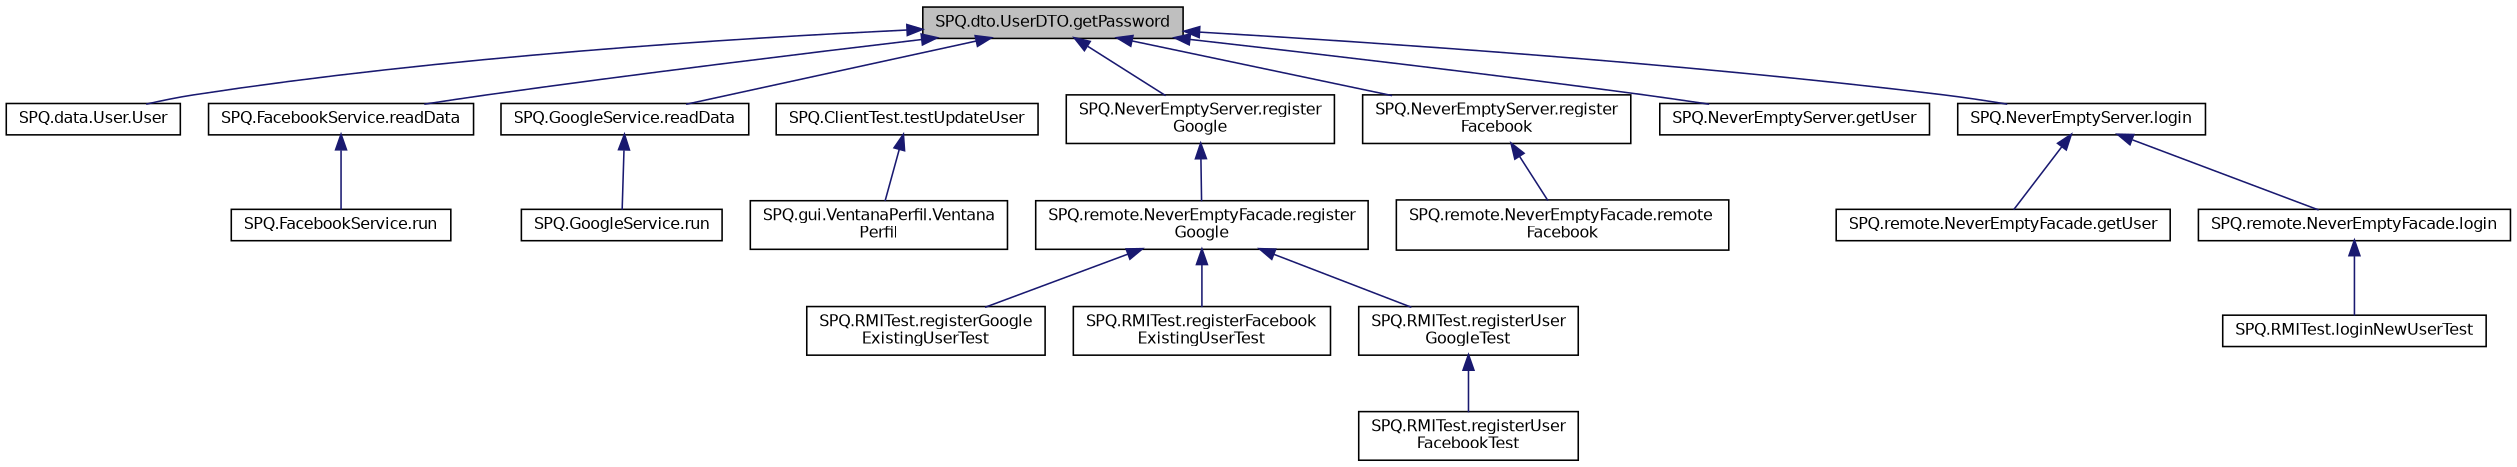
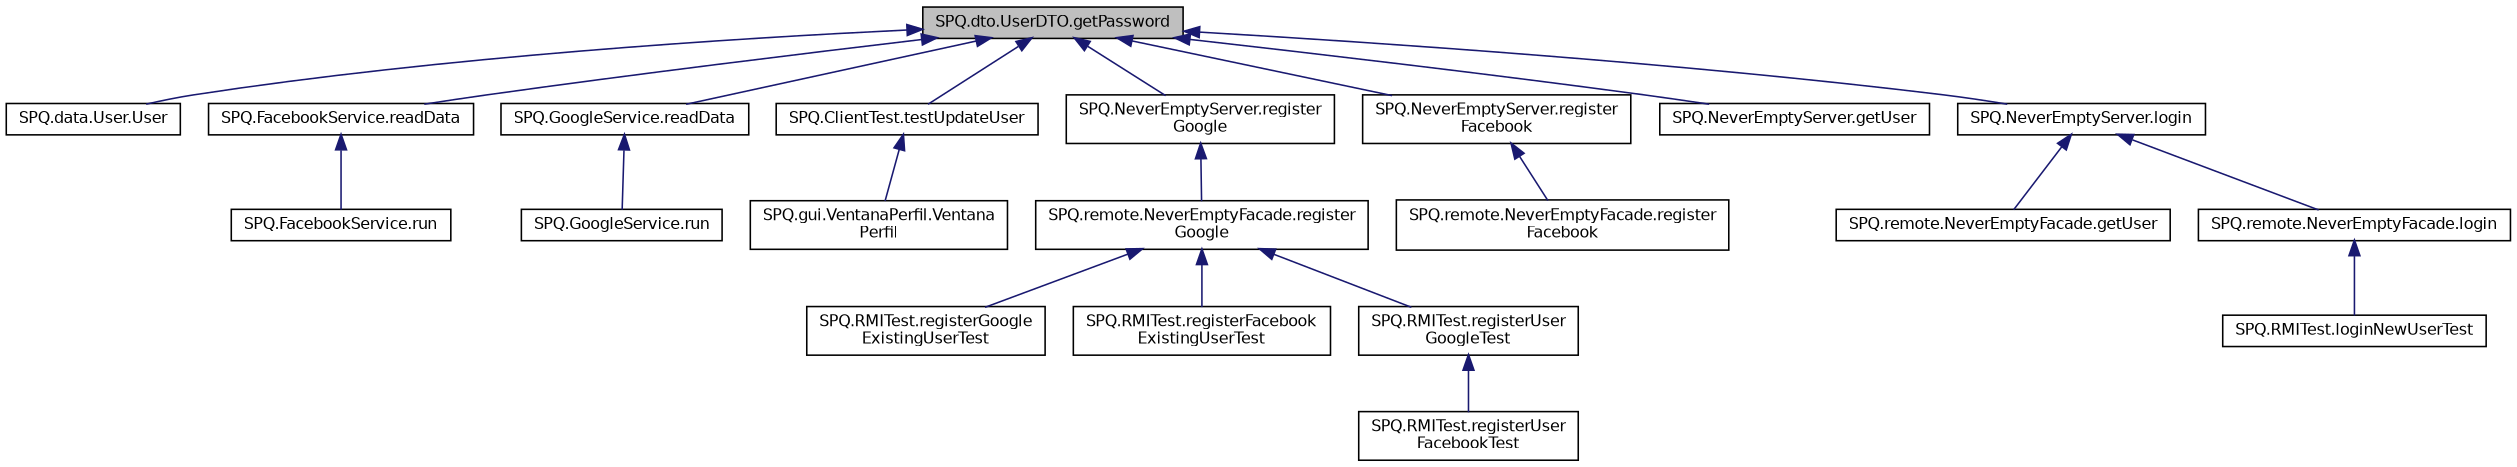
  digraph {
    rankdir=TB
    node [color=black fillcolor=white fontname=Helvetica fontsize=10 shape=record style=filled]
    edge [color=midnightblue dir=back fontname=Helvetica fontsize=10 labelfontname=Helvetica labelfontsize=10 style=solid]
    n1 [fillcolor=grey75 fontcolor=black height=0.2 label="SPQ.dto.UserDTO.getPassword" width=0.4]
    n2 [height=0.2 label="SPQ.data.User.User" width=0.4]
    n3 [height=0.2 label="SPQ.FacebookService.readData" width=0.4]
    n4 [height=0.2 label="SPQ.GoogleService.readData" width=0.4]
    n5 [height=0.2 label="SPQ.ClientTest.testUpdateUser" width=0.4]
    n6 [height=0.2 label="SPQ.NeverEmptyServer.register\lGoogle" width=0.4]
    n7 [height=0.2 label="SPQ.NeverEmptyServer.register\lFacebook" width=0.4]
    n8 [height=0.2 label="SPQ.NeverEmptyServer.getUser" width=0.4]
    n9 [height=0.2 label="SPQ.NeverEmptyServer.login" width=0.4]
    n10 [height=0.2 label="SPQ.FacebookService.run" width=0.4]
    n11 [height=0.2 label="SPQ.GoogleService.run" width=0.4]
    n12 [height=0.2 label="SPQ.gui.VentanaPerfil.Ventana\lPerfil" width=0.4]
    n13 [height=0.2 label="SPQ.remote.NeverEmptyFacade.register\lGoogle" width=0.4]
-   n14 [height=0.2 label="SPQ.remote.NeverEmptyFacade.remote\lFacebook" width=0.4]
+   n14 [height=0.2 label="SPQ.remote.NeverEmptyFacade.register\lFacebook" width=0.4]
    n15 [height=0.2 label="SPQ.remote.NeverEmptyFacade.getUser" width=0.4]
    n16 [height=0.2 label="SPQ.remote.NeverEmptyFacade.login" width=0.4]
    n17 [height=0.2 label="SPQ.RMITest.registerGoogle\lExistingUserTest" width=0.4]
    n18 [height=0.2 label="SPQ.RMITest.registerFacebook\lExistingUserTest" width=0.4]
    n19 [height=0.2 label="SPQ.RMITest.registerUser\lGoogleTest" width=0.4]
    n20 [height=0.2 label="SPQ.RMITest.registerUser\lFacebookTest" width=0.4]
    n21 [height=0.2 label="SPQ.RMITest.loginNewUserTest" width=0.4]
    n1 -> n2
    n1 -> n3
    n1 -> n4
+   n1 -> n5
    n1 -> n6
    n1 -> n7
    n1 -> n8
    n1 -> n9
    n3 -> n10
    n4 -> n11
    n5 -> n12
    n6 -> n13
    n7 -> n14
    n9 -> n15
    n9 -> n16
    n13 -> n17
    n13 -> n18
    n13 -> n19
    n16 -> n21
    n19 -> n20
  }
